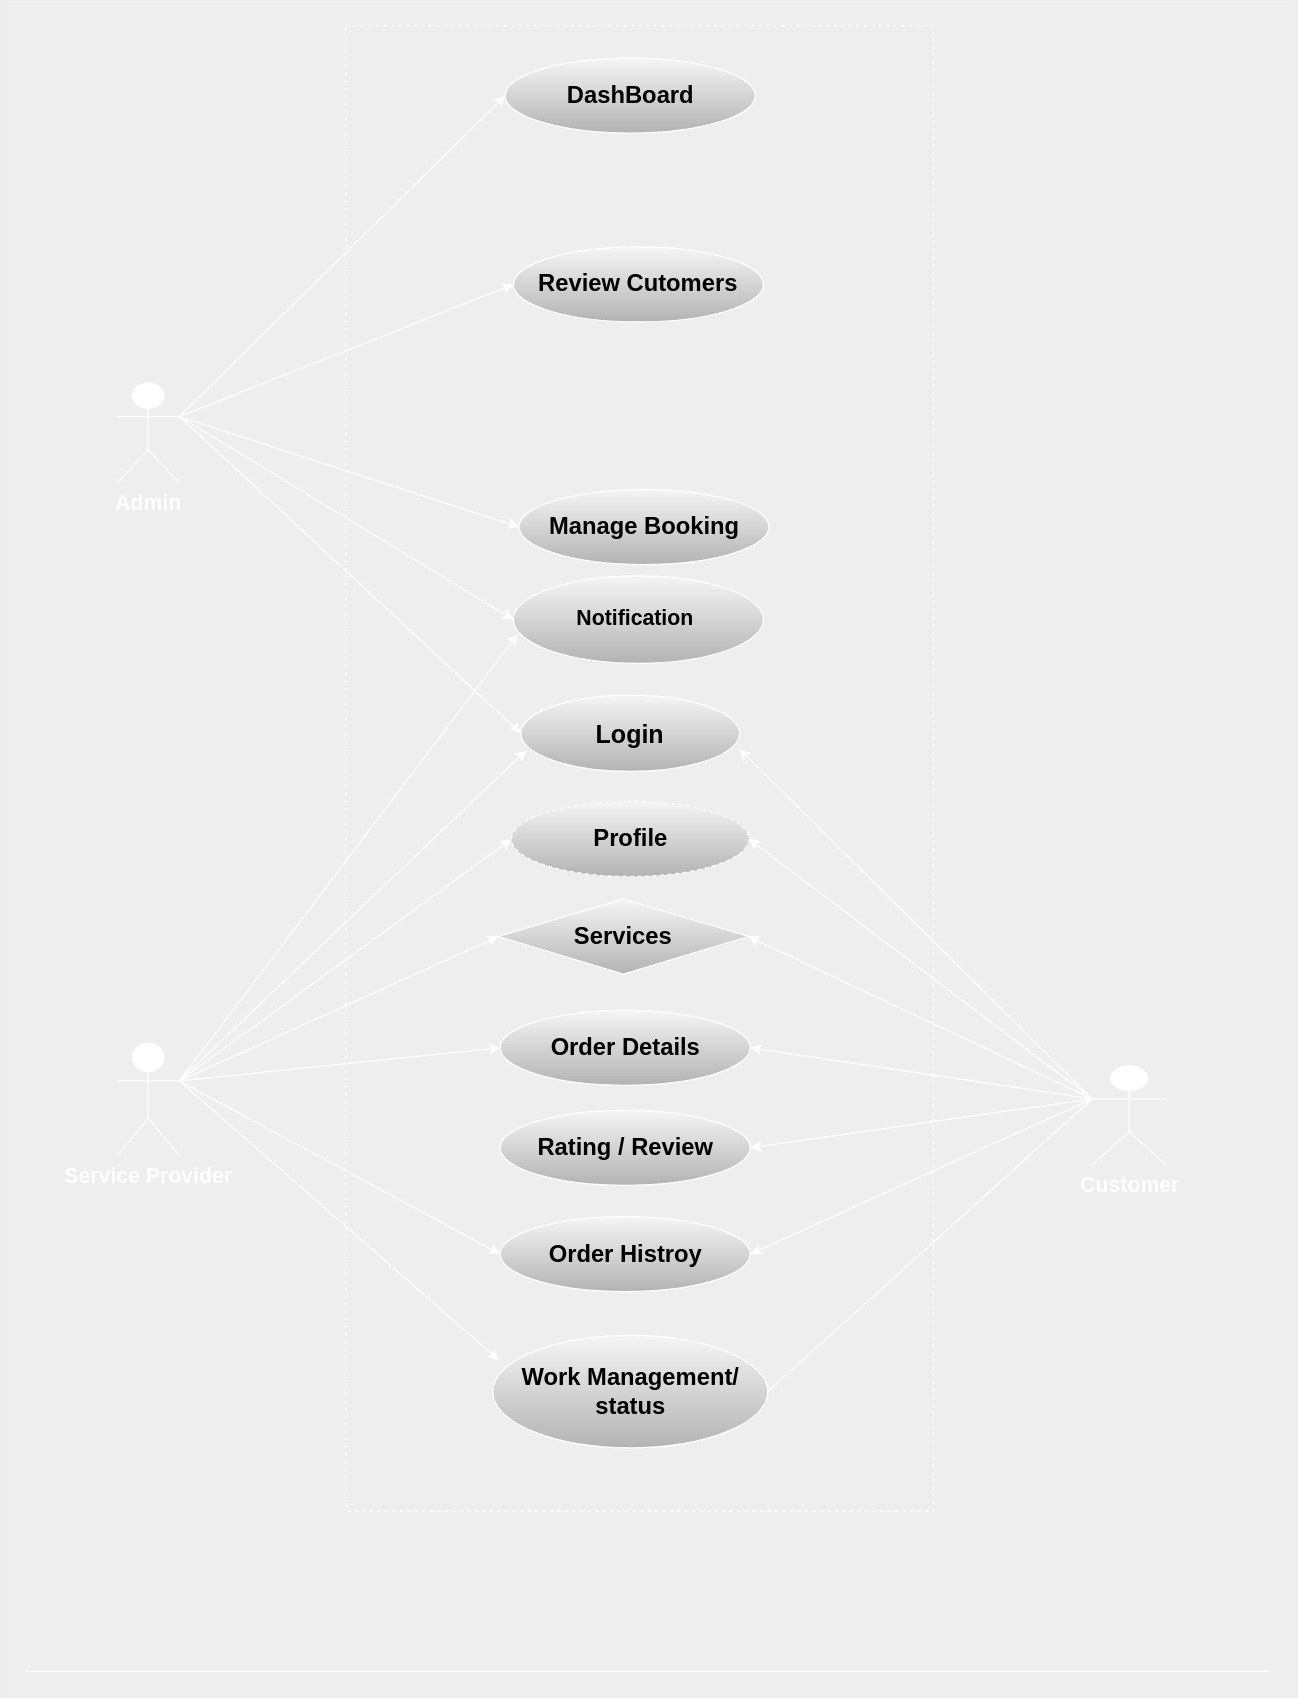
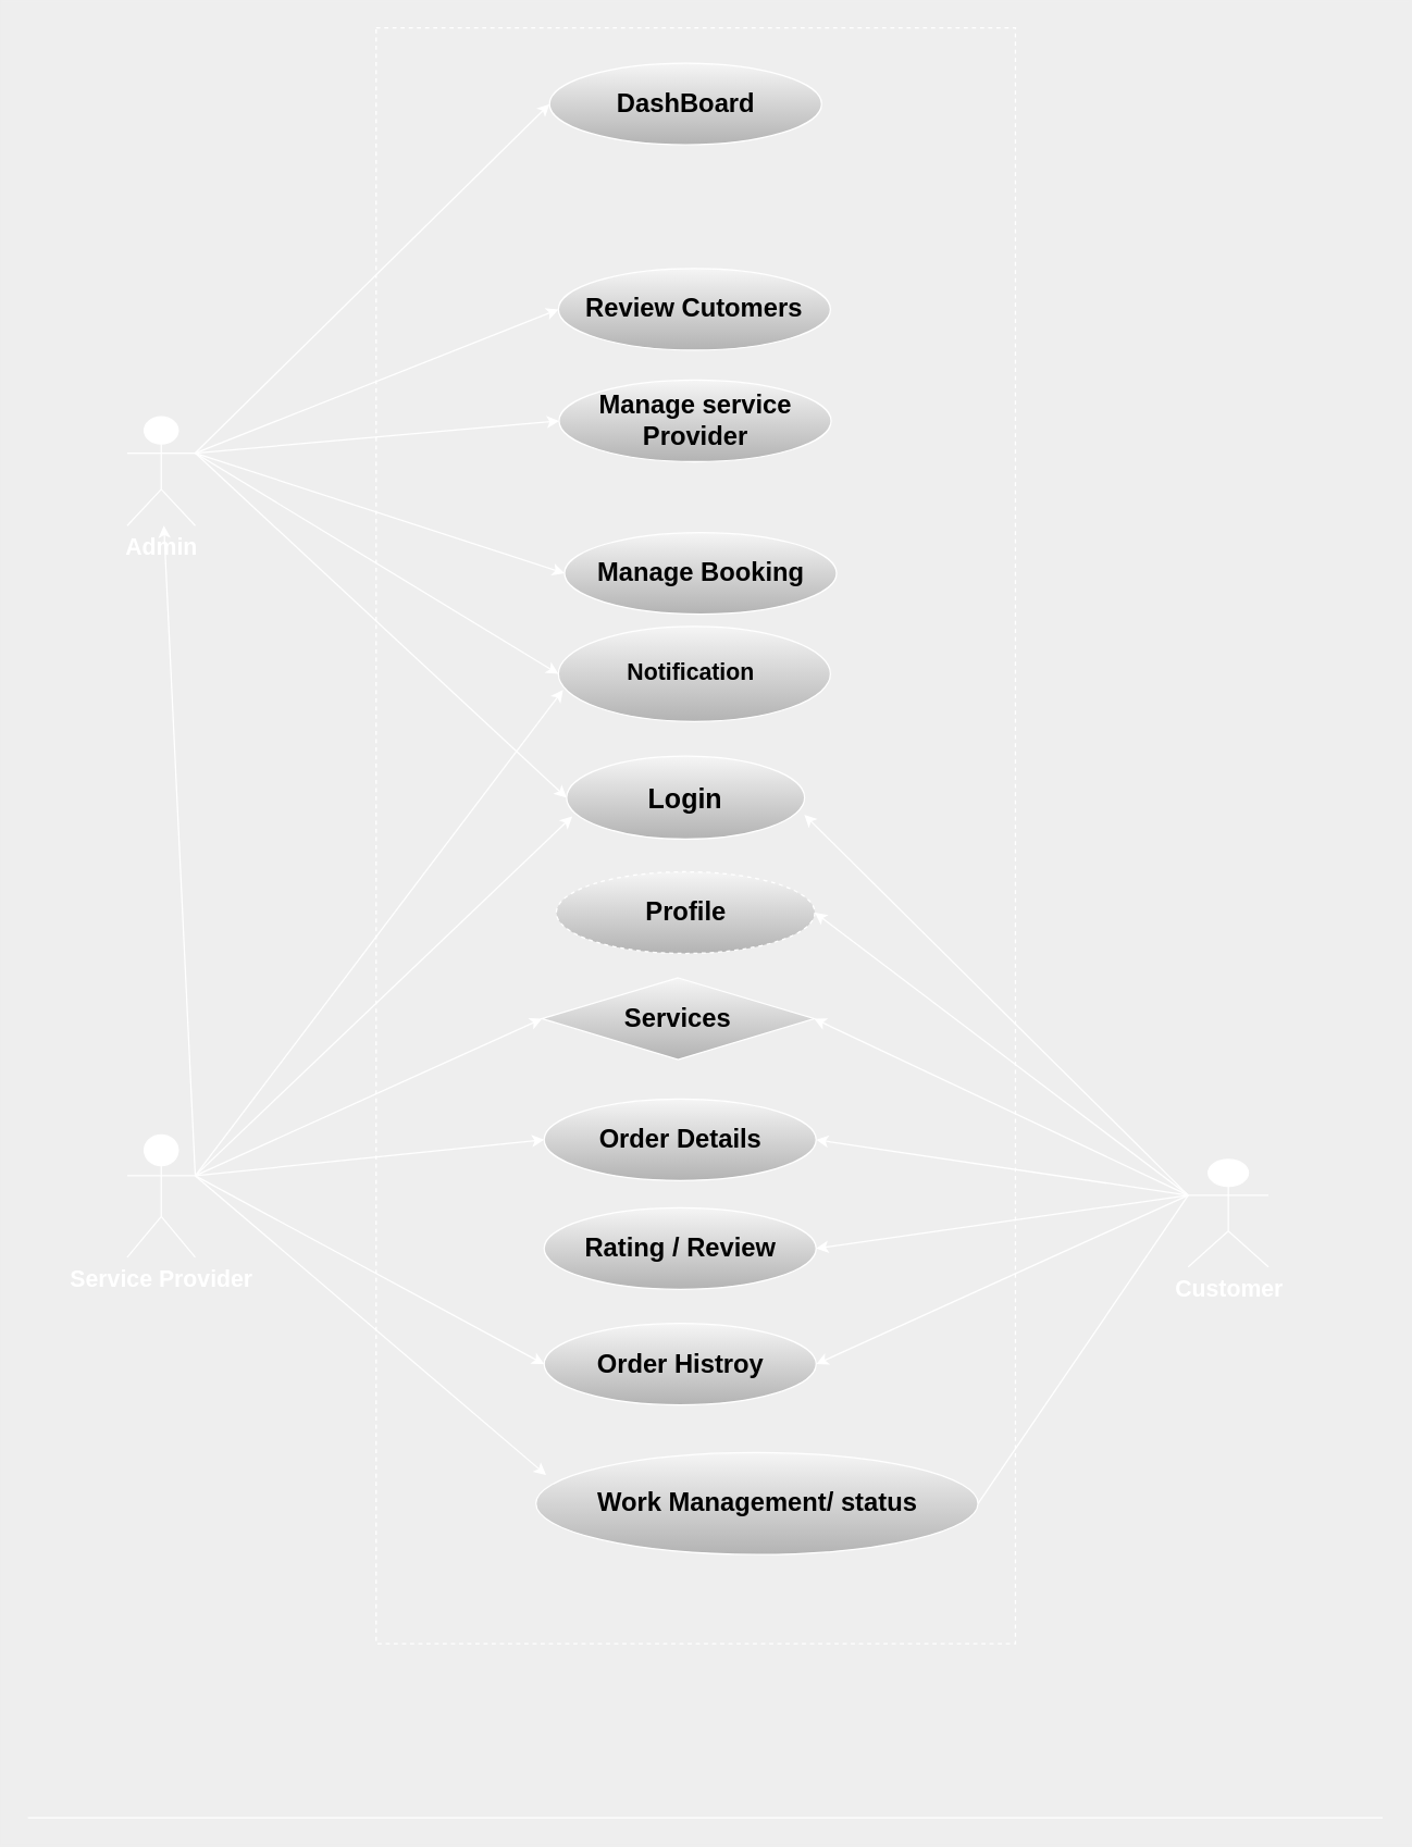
  <mxCell id="0" />
  <mxCell id="1" parent="0" />
  <mxCell id="2" value="" style="rounded=0;whiteSpace=wrap;html=1;fillColor=none;dashed=1;strokeColor=#FFFFFF;" parent="1" vertex="1"><mxGeometry x="276" y="20" width="470" height="1188" as="geometry" /></mxCell>
  <mxCell id="3" value="&lt;b&gt;&lt;font style=&quot;font-size: 17px&quot; color=&quot;#ffffff&quot;&gt;Admin&lt;/font&gt;&lt;/b&gt;" style="shape=umlActor;verticalLabelPosition=bottom;verticalAlign=top;html=1;outlineConnect=0;strokeColor=#FFFFFF;" parent="1" vertex="1"><mxGeometry x="93" y="306" width="50" height="80" as="geometry" /></mxCell>
  <mxCell id="4" value="&lt;font style=&quot;font-size: 20px&quot;&gt;&lt;b&gt;Login&lt;/b&gt;&lt;/font&gt;" style="ellipse;whiteSpace=wrap;html=1;fillColor=#f5f5f5;gradientColor=#b3b3b3;strokeColor=#FFFFFF;" parent="1" vertex="1"><mxGeometry x="416" y="555.5" width="175" height="61" as="geometry" /></mxCell>
  <mxCell id="5" value="&lt;b&gt;&lt;font style=&quot;font-size: 19px&quot;&gt;DashBoard&lt;/font&gt;&lt;/b&gt;" style="ellipse;whiteSpace=wrap;html=1;fillColor=#f5f5f5;gradientColor=#b3b3b3;strokeColor=#FFFFFF;" parent="1" vertex="1"><mxGeometry x="403.5" y="46" width="200" height="60" as="geometry" /></mxCell>
  <mxCell id="6" value="" style="endArrow=classic;html=1;entryX=0;entryY=0.5;entryDx=0;entryDy=0;exitX=1;exitY=0.333;exitDx=0;exitDy=0;exitPerimeter=0;labelBackgroundColor=#EEEEEE;fontColor=#1A1A1A;strokeColor=#FFFFFF;" parent="1" source="3" target="4" edge="1"><mxGeometry width="50" height="50" relative="1" as="geometry"><mxPoint x="475" y="152" as="sourcePoint" /><mxPoint x="705" y="82" as="targetPoint" /></mxGeometry></mxCell>
  <mxCell id="7" value="" style="endArrow=classic;html=1;entryX=0;entryY=0.5;entryDx=0;entryDy=0;exitX=1;exitY=0.333;exitDx=0;exitDy=0;exitPerimeter=0;labelBackgroundColor=#EEEEEE;fontColor=#1A1A1A;strokeColor=#FFFFFF;" parent="1" source="3" target="5" edge="1"><mxGeometry width="50" height="50" relative="1" as="geometry"><mxPoint x="465" y="142" as="sourcePoint" /><mxPoint x="675" y="162" as="targetPoint" /></mxGeometry></mxCell>
  <mxCell id="8" value="&lt;font style=&quot;font-size: 17px&quot;&gt;&lt;b&gt;Notification&amp;nbsp;&lt;/b&gt;&lt;/font&gt;" style="ellipse;whiteSpace=wrap;html=1;fillColor=#f5f5f5;gradientColor=#b3b3b3;strokeColor=#FFFFFF;" parent="1" vertex="1"><mxGeometry x="410" y="460" width="200" height="70" as="geometry" /></mxCell>
  <mxCell id="9" value="" style="endArrow=classic;html=1;entryX=0;entryY=0.5;entryDx=0;entryDy=0;exitX=1;exitY=0.333;exitDx=0;exitDy=0;exitPerimeter=0;labelBackgroundColor=#EEEEEE;fontColor=#1A1A1A;strokeColor=#FFFFFF;" parent="1" source="3" target="35" edge="1"><mxGeometry width="50" height="50" relative="1" as="geometry"><mxPoint x="475" y="152" as="sourcePoint" /><mxPoint x="408.312" y="590.68" as="targetPoint" /></mxGeometry></mxCell>
  <mxCell id="10" value="" style="endArrow=classic;html=1;entryX=0;entryY=0.5;entryDx=0;entryDy=0;exitX=1;exitY=0.333;exitDx=0;exitDy=0;exitPerimeter=0;labelBackgroundColor=#EEEEEE;fontColor=#1A1A1A;strokeColor=#FFFFFF;" parent="1" source="3" target="8" edge="1"><mxGeometry width="50" height="50" relative="1" as="geometry"><mxPoint x="475" y="152" as="sourcePoint" /><mxPoint x="505" y="192" as="targetPoint" /></mxGeometry></mxCell>
  <mxCell id="11" value="&lt;b&gt;&lt;font style=&quot;font-size: 17px&quot; color=&quot;#ffffff&quot;&gt;Service Provider&lt;/font&gt;&lt;/b&gt;" style="shape=umlActor;verticalLabelPosition=bottom;verticalAlign=top;html=1;outlineConnect=0;strokeColor=#FFFFFF;" parent="1" vertex="1"><mxGeometry x="93" y="834" width="50" height="90" as="geometry" /></mxCell>
  <mxCell id="12" value="" style="endArrow=classic;html=1;exitX=1;exitY=0.333;exitDx=0;exitDy=0;exitPerimeter=0;entryX=0.017;entryY=0.668;entryDx=0;entryDy=0;entryPerimeter=0;labelBackgroundColor=#EEEEEE;fontColor=#1A1A1A;strokeColor=#FFFFFF;" parent="1" source="11" target="8" edge="1"><mxGeometry width="50" height="50" relative="1" as="geometry"><mxPoint x="495" y="522" as="sourcePoint" /><mxPoint x="345" y="692" as="targetPoint" /></mxGeometry></mxCell>
  <mxCell id="13" value="" style="endArrow=classic;html=1;entryX=0.024;entryY=0.725;entryDx=0;entryDy=0;exitX=1;exitY=0.333;exitDx=0;exitDy=0;exitPerimeter=0;entryPerimeter=0;labelBackgroundColor=#EEEEEE;fontColor=#1A1A1A;strokeColor=#FFFFFF;" parent="1" source="11" target="4" edge="1"><mxGeometry width="50" height="50" relative="1" as="geometry"><mxPoint x="303" y="851" as="sourcePoint" /><mxPoint x="353" y="801" as="targetPoint" /></mxGeometry></mxCell>
- <mxCell id="14" value="" style="endArrow=classic;html=1;entryX=0;entryY=0.5;entryDx=0;entryDy=0;exitX=1;exitY=0.333;exitDx=0;exitDy=0;exitPerimeter=0;labelBackgroundColor=#EEEEEE;fontColor=#1A1A1A;strokeColor=#FFFFFF;" parent="1" source="11" target="15" edge="1"><mxGeometry width="50" height="50" relative="1" as="geometry"><mxPoint x="193" y="851" as="sourcePoint" /><mxPoint x="353" y="821" as="targetPoint" /></mxGeometry></mxCell>
+ <mxCell id="14" value="" style="endArrow=classic;html=1;exitX=1;exitY=0.333;exitDx=0;exitDy=0;exitPerimeter=0;labelBackgroundColor=#EEEEEE;fontColor=#1A1A1A;strokeColor=#FFFFFF;" parent="1" source="11" target="3" edge="1"><mxGeometry width="50" height="50" relative="1" as="geometry"><mxPoint x="193" y="851" as="sourcePoint" /><mxPoint x="353" y="821" as="targetPoint" /></mxGeometry></mxCell>
  <mxCell id="15" value="&lt;b&gt;&lt;font style=&quot;font-size: 19px&quot;&gt;Profile&lt;br&gt;&lt;/font&gt;&lt;/b&gt;" style="ellipse;whiteSpace=wrap;html=1;fillColor=#f5f5f5;gradientColor=#b3b3b3;strokeColor=#FFFFFF;dashed=1;" parent="1" vertex="1"><mxGeometry x="408.5" y="640.5" width="190" height="60" as="geometry" /></mxCell>
  <mxCell id="16" value="&lt;font style=&quot;font-size: 17px&quot; color=&quot;#ffffff&quot;&gt;&lt;b&gt;Customer&lt;/b&gt;&lt;/font&gt;" style="shape=umlActor;verticalLabelPosition=bottom;verticalAlign=top;html=1;outlineConnect=0;strokeColor=#FFFFFF;" parent="1" vertex="1"><mxGeometry x="873" y="852" width="59" height="79" as="geometry" /></mxCell>
  <mxCell id="17" value="" style="endArrow=classic;html=1;entryX=0.999;entryY=0.706;entryDx=0;entryDy=0;entryPerimeter=0;exitX=0;exitY=0.333;exitDx=0;exitDy=0;exitPerimeter=0;labelBackgroundColor=#EEEEEE;fontColor=#1A1A1A;strokeColor=#FFFFFF;" parent="1" source="16" target="4" edge="1"><mxGeometry width="50" height="50" relative="1" as="geometry"><mxPoint x="963" y="841" as="sourcePoint" /><mxPoint x="483" y="871" as="targetPoint" /></mxGeometry></mxCell>
  <mxCell id="18" value="" style="endArrow=classic;html=1;entryX=1;entryY=0.5;entryDx=0;entryDy=0;exitX=0;exitY=0.333;exitDx=0;exitDy=0;exitPerimeter=0;labelBackgroundColor=#EEEEEE;fontColor=#1A1A1A;strokeColor=#FFFFFF;" parent="1" source="16" target="15" edge="1"><mxGeometry width="50" height="50" relative="1" as="geometry"><mxPoint x="956" y="870" as="sourcePoint" /><mxPoint x="483" y="871" as="targetPoint" /></mxGeometry></mxCell>
  <mxCell id="19" value="&lt;span style=&quot;font-size: 19px&quot;&gt;&lt;b&gt;Services&lt;/b&gt;&lt;/span&gt;" style="rhombus;whiteSpace=wrap;html=1;fillColor=#f5f5f5;gradientColor=#b3b3b3;strokeColor=#FFFFFF;" parent="1" vertex="1"><mxGeometry x="398" y="718.5" width="200" height="60" as="geometry" /></mxCell>
  <mxCell id="20" value="" style="endArrow=classic;html=1;entryX=1;entryY=0.5;entryDx=0;entryDy=0;exitX=0;exitY=0.333;exitDx=0;exitDy=0;exitPerimeter=0;labelBackgroundColor=#EEEEEE;fontColor=#1A1A1A;strokeColor=#FFFFFF;" parent="1" source="16" target="19" edge="1"><mxGeometry width="50" height="50" relative="1" as="geometry"><mxPoint x="593" y="891" as="sourcePoint" /><mxPoint x="643" y="841" as="targetPoint" /></mxGeometry></mxCell>
  <mxCell id="21" value="&lt;span style=&quot;font-size: 19px&quot;&gt;&lt;b&gt;Order Details&lt;/b&gt;&lt;/span&gt;" style="ellipse;whiteSpace=wrap;html=1;fillColor=#f5f5f5;gradientColor=#b3b3b3;strokeColor=#FFFFFF;" parent="1" vertex="1"><mxGeometry x="399.5" y="807.5" width="200" height="60" as="geometry" /></mxCell>
  <mxCell id="22" value="" style="endArrow=classic;html=1;exitX=0;exitY=0.333;exitDx=0;exitDy=0;exitPerimeter=0;entryX=1;entryY=0.5;entryDx=0;entryDy=0;labelBackgroundColor=#EEEEEE;fontColor=#1A1A1A;strokeColor=#FFFFFF;" parent="1" source="16" target="21" edge="1"><mxGeometry width="50" height="50" relative="1" as="geometry"><mxPoint x="433" y="971" as="sourcePoint" /><mxPoint x="483" y="921" as="targetPoint" /></mxGeometry></mxCell>
  <mxCell id="23" value="&lt;span style=&quot;font-size: 19px&quot;&gt;&lt;b&gt;Rating / Review&lt;/b&gt;&lt;/span&gt;" style="ellipse;whiteSpace=wrap;html=1;fillColor=#f5f5f5;gradientColor=#b3b3b3;strokeColor=#FFFFFF;" parent="1" vertex="1"><mxGeometry x="399.5" y="887.5" width="200" height="60" as="geometry" /></mxCell>
  <mxCell id="24" value="&lt;span style=&quot;font-size: 19px&quot;&gt;&lt;b&gt;Order Histroy&lt;/b&gt;&lt;/span&gt;" style="ellipse;whiteSpace=wrap;html=1;fillColor=#f5f5f5;gradientColor=#b3b3b3;strokeColor=#FFFFFF;" parent="1" vertex="1"><mxGeometry x="399.5" y="972.5" width="200" height="60" as="geometry" /></mxCell>
  <mxCell id="25" value="" style="endArrow=classic;html=1;exitX=1;exitY=0.333;exitDx=0;exitDy=0;exitPerimeter=0;entryX=0;entryY=0.5;entryDx=0;entryDy=0;labelBackgroundColor=#EEEEEE;fontColor=#1A1A1A;strokeColor=#FFFFFF;" parent="1" source="11" target="21" edge="1"><mxGeometry width="50" height="50" relative="1" as="geometry"><mxPoint x="433" y="971" as="sourcePoint" /><mxPoint x="483" y="921" as="targetPoint" /></mxGeometry></mxCell>
- <mxCell id="26" value="&lt;span style=&quot;font-size: 19px&quot;&gt;&lt;b&gt;Work Management/ status&lt;/b&gt;&lt;/span&gt;" style="ellipse;whiteSpace=wrap;html=1;fillColor=#f5f5f5;gradientColor=#b3b3b3;strokeColor=#FFFFFF;" parent="1" vertex="1"><mxGeometry x="393.5" y="1067.5" width="220" height="90" as="geometry" /></mxCell>
+ <mxCell id="26" value="&lt;span style=&quot;font-size: 19px&quot;&gt;&lt;b&gt;Work Management/ status&lt;/b&gt;&lt;/span&gt;" style="ellipse;whiteSpace=wrap;html=1;fillColor=#f5f5f5;gradientColor=#b3b3b3;strokeColor=#FFFFFF;" parent="1" vertex="1"><mxGeometry x="393.5" y="1067.5" width="325" height="75" as="geometry" /></mxCell>
  <mxCell id="27" value="" style="endArrow=classic;html=1;exitX=1;exitY=0.333;exitDx=0;exitDy=0;exitPerimeter=0;entryX=0.023;entryY=0.22;entryDx=0;entryDy=0;entryPerimeter=0;labelBackgroundColor=#EEEEEE;fontColor=#1A1A1A;strokeColor=#FFFFFF;" parent="1" source="11" target="26" edge="1"><mxGeometry width="50" height="50" relative="1" as="geometry"><mxPoint x="493" y="941" as="sourcePoint" /><mxPoint x="543" y="891" as="targetPoint" /></mxGeometry></mxCell>
  <mxCell id="28" value="" style="endArrow=none;html=1;entryX=1;entryY=0.5;entryDx=0;entryDy=0;exitX=0;exitY=0.333;exitDx=0;exitDy=0;exitPerimeter=0;labelBackgroundColor=#EEEEEE;fontColor=#1A1A1A;strokeColor=#FFFFFF;" parent="1" source="16" target="26" edge="1"><mxGeometry width="50" height="50" relative="1" as="geometry"><mxPoint x="912" y="897" as="sourcePoint" /><mxPoint x="543" y="881" as="targetPoint" /></mxGeometry></mxCell>
  <mxCell id="29" value="" style="endArrow=classic;html=1;exitX=1;exitY=0.333;exitDx=0;exitDy=0;exitPerimeter=0;entryX=0;entryY=0.5;entryDx=0;entryDy=0;labelBackgroundColor=#EEEEEE;fontColor=#1A1A1A;strokeColor=#FFFFFF;" parent="1" source="11" target="24" edge="1"><mxGeometry width="50" height="50" relative="1" as="geometry"><mxPoint x="580" y="913" as="sourcePoint" /><mxPoint x="630" y="863" as="targetPoint" /><Array as="points" /></mxGeometry></mxCell>
  <mxCell id="30" value="" style="endArrow=classic;html=1;entryX=1;entryY=0.5;entryDx=0;entryDy=0;exitX=0;exitY=0.333;exitDx=0;exitDy=0;exitPerimeter=0;labelBackgroundColor=#EEEEEE;fontColor=#1A1A1A;strokeColor=#FFFFFF;" parent="1" source="16" target="24" edge="1"><mxGeometry width="50" height="50" relative="1" as="geometry"><mxPoint x="917" y="870" as="sourcePoint" /><mxPoint x="630" y="863" as="targetPoint" /></mxGeometry></mxCell>
  <mxCell id="31" value="" style="endArrow=classic;html=1;entryX=1;entryY=0.5;entryDx=0;entryDy=0;exitX=0;exitY=0.333;exitDx=0;exitDy=0;exitPerimeter=0;labelBackgroundColor=#EEEEEE;fontColor=#1A1A1A;strokeColor=#FFFFFF;" parent="1" source="16" target="23" edge="1"><mxGeometry width="50" height="50" relative="1" as="geometry"><mxPoint x="457" y="979" as="sourcePoint" /><mxPoint x="507" y="929" as="targetPoint" /></mxGeometry></mxCell>
  <mxCell id="32" value="" style="endArrow=classic;html=1;entryX=0;entryY=0.5;entryDx=0;entryDy=0;exitX=1;exitY=0.333;exitDx=0;exitDy=0;exitPerimeter=0;labelBackgroundColor=#EEEEEE;fontColor=#1A1A1A;strokeColor=#FFFFFF;" parent="1" source="11" target="19" edge="1"><mxGeometry width="50" height="50" relative="1" as="geometry"><mxPoint x="289" y="872" as="sourcePoint" /><mxPoint x="418" y="805" as="targetPoint" /></mxGeometry></mxCell>
  <mxCell id="33" value="&lt;b&gt;&lt;font style=&quot;font-size: 19px&quot;&gt;Review Cutomers&lt;/font&gt;&lt;/b&gt;" style="ellipse;whiteSpace=wrap;html=1;fillColor=#f5f5f5;gradientColor=#b3b3b3;strokeColor=#FFFFFF;" parent="1" vertex="1"><mxGeometry x="410" y="197" width="200" height="60" as="geometry" /></mxCell>
+ <mxCell id="34" value="&lt;b&gt;&lt;font style=&quot;font-size: 19px&quot;&gt;Manage service Provider&lt;/font&gt;&lt;/b&gt;" style="ellipse;whiteSpace=wrap;html=1;fillColor=#f5f5f5;gradientColor=#b3b3b3;strokeColor=#FFFFFF;" parent="1" vertex="1"><mxGeometry x="410.5" y="279" width="200" height="60" as="geometry" /></mxCell>
  <mxCell id="35" value="&lt;span style=&quot;font-size: 19px&quot;&gt;&lt;b&gt;Manage Booking&lt;/b&gt;&lt;/span&gt;" style="ellipse;whiteSpace=wrap;html=1;fillColor=#f5f5f5;gradientColor=#b3b3b3;strokeColor=#FFFFFF;" parent="1" vertex="1"><mxGeometry x="414.5" y="391" width="200" height="60" as="geometry" /></mxCell>
  <mxCell id="36" value="" style="endArrow=classic;html=1;entryX=0;entryY=0.5;entryDx=0;entryDy=0;exitX=1;exitY=0.333;exitDx=0;exitDy=0;exitPerimeter=0;labelBackgroundColor=#EEEEEE;fontColor=#1A1A1A;strokeColor=#FFFFFF;" parent="1" source="3" target="33" edge="1"><mxGeometry width="50" height="50" relative="1" as="geometry"><mxPoint x="283" y="303" as="sourcePoint" /><mxPoint x="421.6" y="159.42" as="targetPoint" /></mxGeometry></mxCell>
+ <mxCell id="37" value="" style="endArrow=classic;html=1;entryX=0;entryY=0.5;entryDx=0;entryDy=0;exitX=1;exitY=0.333;exitDx=0;exitDy=0;exitPerimeter=0;labelBackgroundColor=#EEEEEE;fontColor=#1A1A1A;strokeColor=#FFFFFF;" parent="1" source="3" target="34" edge="1"><mxGeometry width="50" height="50" relative="1" as="geometry"><mxPoint x="173" y="358.667" as="sourcePoint" /><mxPoint x="431.6" y="169.42" as="targetPoint" /></mxGeometry></mxCell>
  <mxCell id="38" value="" style="endArrow=none;html=1;shadow=0;strokeColor=#FFFFFF;" parent="1" edge="1"><mxGeometry width="50" height="50" relative="1" as="geometry"><mxPoint x="20" y="1336" as="sourcePoint" /><mxPoint x="1016" y="1336" as="targetPoint" /></mxGeometry></mxCell>
